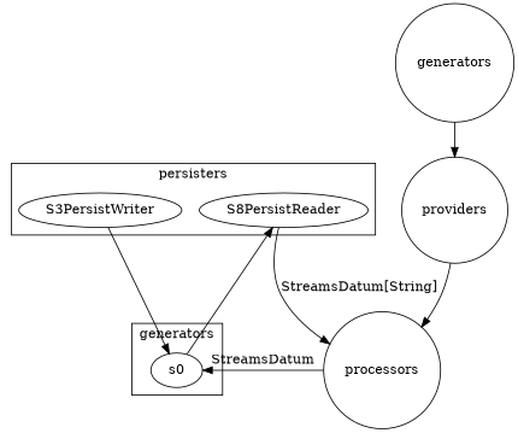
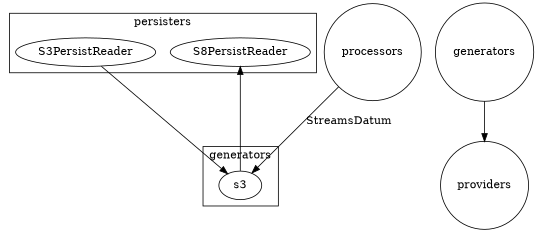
  digraph {
    compound=true
    rankdir=TB
    splines=true
    n1 [label=S8PersistReader]
-   n2 [label=S3PersistWriter]
-   n3 [label=s0]
+   n2 [label=S3PersistReader]
+   n3 [label=s3]
    n4 [label=processors shape=circle]
    n5 [label=generators shape=circle]
    n6 [label=providers shape=circle]
    subgraph cluster_1 {
      label=persisters
      n1
      n2
    }
    subgraph cluster_2 {
      label=generators
      n3
    }
-   n1 -> n4 [label="StreamsDatum[String]"]
    n2 -> n3
    n3 -> n1
    n4 -> n3 [label=StreamsDatum]
    n5 -> n6
-   n6 -> n4
  }
